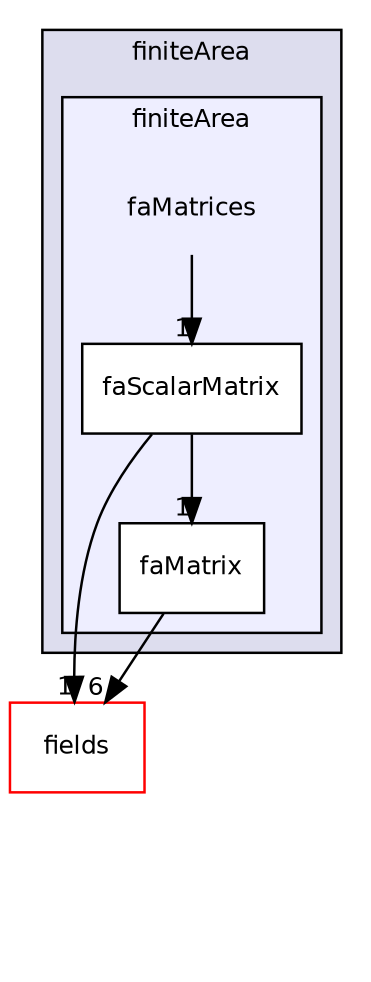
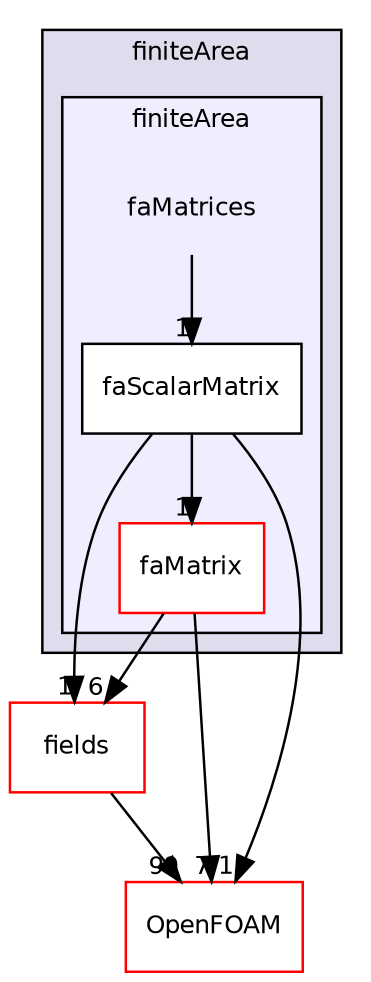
  digraph {
    compound=true
    node [fontname=Helvetica fontsize=10 shape=box color=black]
    edge [headlabel=1 labeldistance=1.5 labelfontname=Helvetica labelfontsize=10]
    n1 [label=faMatrices shape=plaintext color=""]
-   n2 [fillcolor=white label=faMatrix style=filled]
+   n2 [color=red fillcolor=white label=faMatrix style=filled]
    n3 [fillcolor=white label=faScalarMatrix style=filled]
    n4 [color=red label=fields]
+   n5 [color=red label=OpenFOAM]
    subgraph cluster_1 {
      bgcolor="#ddddee"
      fontname=Helvetica
      fontsize=10
      label=finiteArea
      pencolor=black
      subgraph cluster_2 {
        bgcolor="#eeeeff"
        fontname=Helvetica
        fontsize=10
        pencolor=black
        n1
        n2
        n3
      }
    }
    n1 -> n3
    n2 -> n4 [headlabel=6]
+   n2 -> n5 [headlabel=7]
    n3 -> n2
    n3 -> n4
+   n3 -> n5
+   n4 -> n5 [headlabel=99]
  }
